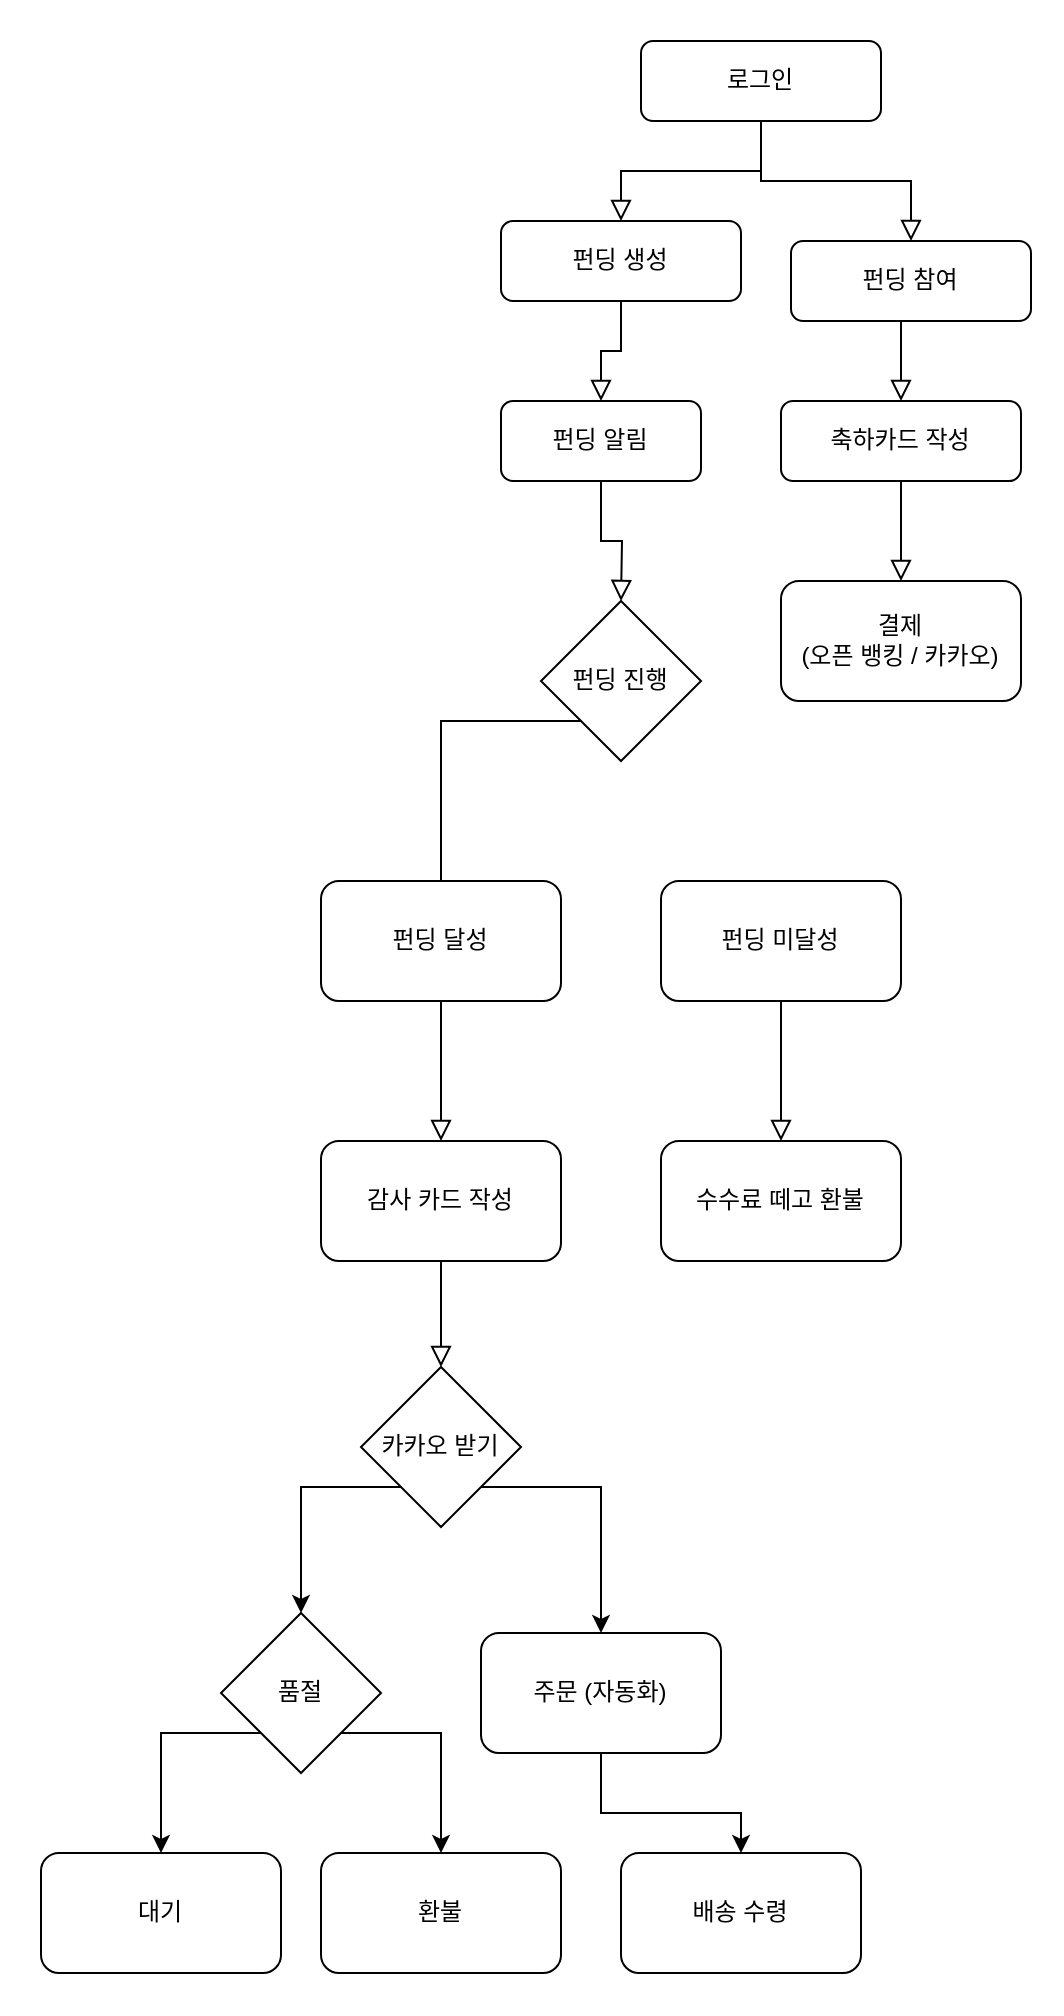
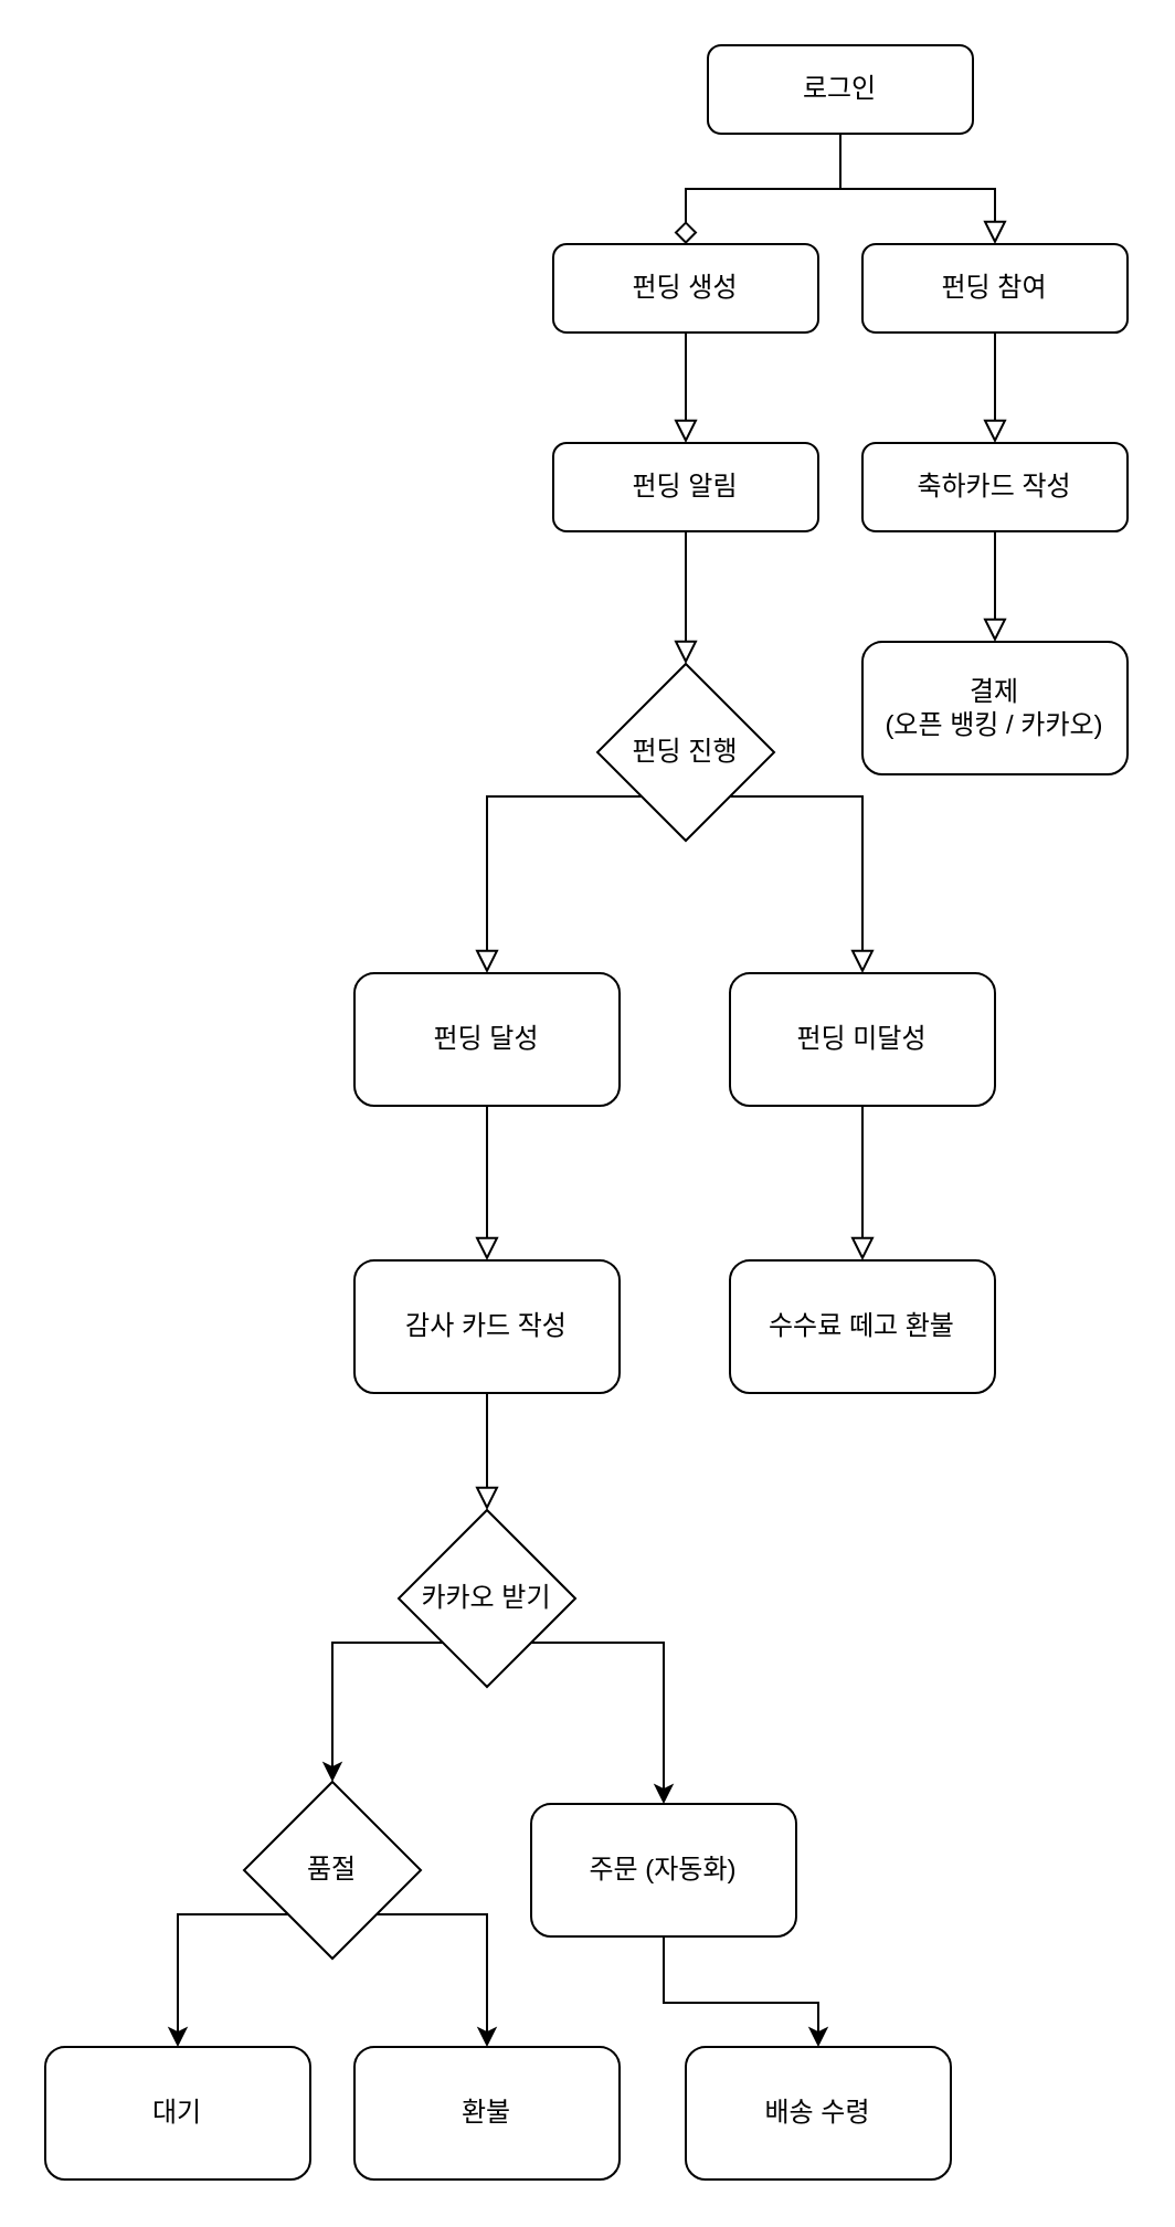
  <mxCell id="0" />
  <mxCell id="1" parent="0" />
- <mxCell id="2" value="" style="rounded=0;html=1;jettySize=auto;orthogonalLoop=1;fontSize=11;endArrow=block;endFill=0;endSize=8;strokeWidth=1;shadow=0;labelBackgroundColor=none;edgeStyle=orthogonalEdgeStyle;entryX=0.5;entryY=0;entryDx=0;entryDy=0;" parent="1" source="3" target="4" edge="1"><mxGeometry relative="1" as="geometry"><mxPoint x="380" y="110" as="targetPoint" /></mxGeometry></mxCell>
+ <mxCell id="2" value="" style="rounded=0;html=1;jettySize=auto;orthogonalLoop=1;fontSize=11;endArrow=diamond;endFill=0;endSize=8;strokeWidth=1;shadow=0;labelBackgroundColor=none;edgeStyle=orthogonalEdgeStyle;entryX=0.5;entryY=0;entryDx=0;entryDy=0;" parent="1" source="3" target="4" edge="1"><mxGeometry relative="1" as="geometry"><mxPoint x="380" y="110" as="targetPoint" /></mxGeometry></mxCell>
  <mxCell id="3" value="로그인" style="rounded=1;whiteSpace=wrap;html=1;fontSize=12;glass=0;strokeWidth=1;shadow=0;" parent="1" vertex="1"><mxGeometry x="320" y="20" width="120" height="40" as="geometry" /></mxCell>
  <mxCell id="4" value="펀딩 생성" style="rounded=1;whiteSpace=wrap;html=1;fontSize=12;glass=0;strokeWidth=1;shadow=0;" parent="1" vertex="1"><mxGeometry x="250" y="110" width="120" height="40" as="geometry" /></mxCell>
- <mxCell id="5" value="펀딩 참여" style="rounded=1;whiteSpace=wrap;html=1;fontSize=12;glass=0;strokeWidth=1;shadow=0;" vertex="1" parent="1"><mxGeometry x="395" y="120" width="120" height="40" as="geometry" /></mxCell>
+ <mxCell id="5" value="펀딩 참여" style="rounded=1;whiteSpace=wrap;html=1;fontSize=12;glass=0;strokeWidth=1;shadow=0;" vertex="1" parent="1"><mxGeometry x="390" y="110" width="120" height="40" as="geometry" /></mxCell>
  <mxCell id="6" value="" style="rounded=0;html=1;jettySize=auto;orthogonalLoop=1;fontSize=11;endArrow=block;endFill=0;endSize=8;strokeWidth=1;shadow=0;labelBackgroundColor=none;edgeStyle=orthogonalEdgeStyle;entryX=0.5;entryY=0;entryDx=0;entryDy=0;exitX=0.5;exitY=1;exitDx=0;exitDy=0;" edge="1" parent="1" source="3" target="5"><mxGeometry relative="1" as="geometry"><mxPoint x="390" y="70" as="sourcePoint" /><mxPoint x="320" y="120" as="targetPoint" /></mxGeometry></mxCell>
- <mxCell id="7" value="펀딩 알림" style="rounded=1;whiteSpace=wrap;html=1;fontSize=12;glass=0;strokeWidth=1;shadow=0;" vertex="1" parent="1"><mxGeometry x="250" y="200" width="100" height="40" as="geometry" /></mxCell>
+ <mxCell id="7" value="펀딩 알림" style="rounded=1;whiteSpace=wrap;html=1;fontSize=12;glass=0;strokeWidth=1;shadow=0;" vertex="1" parent="1"><mxGeometry x="250" y="200" width="120" height="40" as="geometry" /></mxCell>
  <mxCell id="8" value="" style="rounded=0;html=1;jettySize=auto;orthogonalLoop=1;fontSize=11;endArrow=block;endFill=0;endSize=8;strokeWidth=1;shadow=0;labelBackgroundColor=none;edgeStyle=orthogonalEdgeStyle;exitX=0.5;exitY=1;exitDx=0;exitDy=0;" edge="1" parent="1" source="4" target="7"><mxGeometry relative="1" as="geometry"><mxPoint x="390" y="70" as="sourcePoint" /><mxPoint x="320" y="120" as="targetPoint" /></mxGeometry></mxCell>
  <mxCell id="9" value="축하카드 작성" style="rounded=1;whiteSpace=wrap;html=1;fontSize=12;glass=0;strokeWidth=1;shadow=0;" vertex="1" parent="1"><mxGeometry x="390" y="200" width="120" height="40" as="geometry" /></mxCell>
  <mxCell id="10" value="" style="rounded=0;html=1;jettySize=auto;orthogonalLoop=1;fontSize=11;endArrow=block;endFill=0;endSize=8;strokeWidth=1;shadow=0;labelBackgroundColor=none;edgeStyle=orthogonalEdgeStyle;exitX=0.5;exitY=1;exitDx=0;exitDy=0;entryX=0.5;entryY=0;entryDx=0;entryDy=0;" edge="1" parent="1" source="5" target="9"><mxGeometry relative="1" as="geometry"><mxPoint x="445" y="157" as="sourcePoint" /><mxPoint x="445" y="207" as="targetPoint" /><Array as="points"><mxPoint x="450" y="180" /><mxPoint x="450" y="180" /></Array></mxGeometry></mxCell>
  <mxCell id="11" value="" style="rounded=0;html=1;jettySize=auto;orthogonalLoop=1;fontSize=11;endArrow=block;endFill=0;endSize=8;strokeWidth=1;shadow=0;labelBackgroundColor=none;edgeStyle=orthogonalEdgeStyle;exitX=0.5;exitY=1;exitDx=0;exitDy=0;entryX=0.5;entryY=0;entryDx=0;entryDy=0;" edge="1" parent="1" source="7"><mxGeometry relative="1" as="geometry"><mxPoint x="320" y="160" as="sourcePoint" /><mxPoint x="310" y="300" as="targetPoint" /></mxGeometry></mxCell>
  <mxCell id="12" value="펀딩 진행" style="rhombus;whiteSpace=wrap;html=1;" vertex="1" parent="1"><mxGeometry x="270" y="300" width="80" height="80" as="geometry" /></mxCell>
  <mxCell id="13" value="펀딩 미달성" style="rounded=1;whiteSpace=wrap;html=1;" vertex="1" parent="1"><mxGeometry x="330" y="440" width="120" height="60" as="geometry" /></mxCell>
  <mxCell id="14" value="카카오 받기" style="rhombus;whiteSpace=wrap;html=1;" vertex="1" parent="1"><mxGeometry x="180" y="683" width="80" height="80" as="geometry" /></mxCell>
- <mxCell id="15" value="" style="rounded=0;html=1;jettySize=auto;orthogonalLoop=1;fontSize=11;endArrow=none;endFill=0;endSize=8;strokeWidth=1;shadow=0;labelBackgroundColor=none;edgeStyle=orthogonalEdgeStyle;exitX=0;exitY=1;exitDx=0;exitDy=0;entryX=0.5;entryY=0;entryDx=0;entryDy=0;" edge="1" parent="1" source="12" target="19"><mxGeometry relative="1" as="geometry"><mxPoint x="320" y="250" as="sourcePoint" /><mxPoint x="220" y="430" as="targetPoint" /><Array as="points"><mxPoint x="220" y="360" /></Array></mxGeometry></mxCell>
+ <mxCell id="15" value="" style="rounded=0;html=1;jettySize=auto;orthogonalLoop=1;fontSize=11;endArrow=block;endFill=0;endSize=8;strokeWidth=1;shadow=0;labelBackgroundColor=none;edgeStyle=orthogonalEdgeStyle;exitX=0;exitY=1;exitDx=0;exitDy=0;entryX=0.5;entryY=0;entryDx=0;entryDy=0;" edge="1" parent="1" source="12" target="19"><mxGeometry relative="1" as="geometry"><mxPoint x="320" y="250" as="sourcePoint" /><mxPoint x="220" y="430" as="targetPoint" /><Array as="points"><mxPoint x="220" y="360" /></Array></mxGeometry></mxCell>
+ <mxCell id="16" value="" style="rounded=0;html=1;jettySize=auto;orthogonalLoop=1;fontSize=11;endArrow=block;endFill=0;endSize=8;strokeWidth=1;shadow=0;labelBackgroundColor=none;edgeStyle=orthogonalEdgeStyle;exitX=1;exitY=1;exitDx=0;exitDy=0;" edge="1" parent="1" source="12" target="13"><mxGeometry relative="1" as="geometry"><mxPoint x="300" y="370" as="sourcePoint" /><mxPoint x="230" y="440" as="targetPoint" /><Array as="points"><mxPoint x="390" y="360" /></Array></mxGeometry></mxCell>
  <mxCell id="17" value="수수료 떼고 환불" style="rounded=1;whiteSpace=wrap;html=1;" vertex="1" parent="1"><mxGeometry x="330" y="570" width="120" height="60" as="geometry" /></mxCell>
  <mxCell id="18" value="" style="rounded=0;html=1;jettySize=auto;orthogonalLoop=1;fontSize=11;endArrow=block;endFill=0;endSize=8;strokeWidth=1;shadow=0;labelBackgroundColor=none;edgeStyle=orthogonalEdgeStyle;entryX=0.5;entryY=0;entryDx=0;entryDy=0;" edge="1" parent="1" target="17"><mxGeometry relative="1" as="geometry"><mxPoint x="390" y="500" as="sourcePoint" /><mxPoint x="400" y="450" as="targetPoint" /><Array as="points"><mxPoint x="390" y="500" /><mxPoint x="390" y="500" /></Array></mxGeometry></mxCell>
  <mxCell id="19" value="펀딩 달성" style="rounded=1;whiteSpace=wrap;html=1;" vertex="1" parent="1"><mxGeometry y="440" width="120" height="60" as="geometry" x="160" /></mxCell>
  <mxCell id="20" value="" style="rounded=0;html=1;jettySize=auto;orthogonalLoop=1;fontSize=11;endArrow=block;endFill=0;endSize=8;strokeWidth=1;shadow=0;labelBackgroundColor=none;edgeStyle=orthogonalEdgeStyle;exitX=0.5;exitY=1;exitDx=0;exitDy=0;entryX=0.5;entryY=0;entryDx=0;entryDy=0;" edge="1" parent="1" source="19" target="33"><mxGeometry relative="1" as="geometry"><mxPoint x="270" y="525" as="sourcePoint" /><mxPoint x="220" y="560" as="targetPoint" /><Array as="points" /></mxGeometry></mxCell>
  <mxCell id="21" value="주문 (자동화)" style="rounded=1;whiteSpace=wrap;html=1;" vertex="1" parent="1"><mxGeometry x="240" y="816" width="120" height="60" as="geometry" /></mxCell>
  <mxCell id="22" value="품절" style="rhombus;whiteSpace=wrap;html=1;" vertex="1" parent="1"><mxGeometry x="110" y="806" width="80" height="80" as="geometry" /></mxCell>
  <mxCell id="23" value="" style="endArrow=classic;html=1;rounded=0;entryX=0.5;entryY=0;entryDx=0;entryDy=0;exitX=0;exitY=1;exitDx=0;exitDy=0;" edge="1" parent="1" source="14" target="22"><mxGeometry width="50" height="50" relative="1" as="geometry"><mxPoint x="360" y="803" as="sourcePoint" /><mxPoint x="410" y="753" as="targetPoint" /><Array as="points"><mxPoint x="150" y="743" /></Array></mxGeometry></mxCell>
  <mxCell id="24" value="" style="endArrow=classic;html=1;rounded=0;entryX=0.5;entryY=0;entryDx=0;entryDy=0;exitX=1;exitY=1;exitDx=0;exitDy=0;" edge="1" parent="1" source="14" target="21"><mxGeometry width="50" height="50" relative="1" as="geometry"><mxPoint x="210" y="673" as="sourcePoint" /><mxPoint x="180" y="743" as="targetPoint" /><Array as="points"><mxPoint x="300" y="743" /></Array></mxGeometry></mxCell>
  <mxCell id="25" value="환불" style="rounded=1;whiteSpace=wrap;html=1;" vertex="1" parent="1"><mxGeometry y="926" width="120" height="60" as="geometry" x="160" /></mxCell>
  <mxCell id="26" value="대기" style="rounded=1;whiteSpace=wrap;html=1;" vertex="1" parent="1"><mxGeometry x="20" y="926" width="120" height="60" as="geometry" /></mxCell>
  <mxCell id="27" value="" style="endArrow=classic;html=1;rounded=0;exitX=0;exitY=1;exitDx=0;exitDy=0;entryX=0.5;entryY=0;entryDx=0;entryDy=0;" edge="1" parent="1" source="22" target="26"><mxGeometry width="50" height="50" relative="1" as="geometry"><mxPoint x="180" y="876" as="sourcePoint" /><mxPoint x="213.333" y="936" as="targetPoint" /><Array as="points"><mxPoint x="80" y="866" /></Array></mxGeometry></mxCell>
  <mxCell id="28" value="" style="endArrow=classic;html=1;rounded=0;exitX=1;exitY=1;exitDx=0;exitDy=0;entryX=0.5;entryY=0;entryDx=0;entryDy=0;" edge="1" parent="1" source="22" target="25"><mxGeometry width="50" height="50" relative="1" as="geometry"><mxPoint x="170" y="866" as="sourcePoint" /><mxPoint x="203" y="926" as="targetPoint" /><Array as="points"><mxPoint x="220" y="866" /></Array></mxGeometry></mxCell>
  <mxCell id="29" value="" style="endArrow=classic;html=1;rounded=0;exitX=0.5;exitY=1;exitDx=0;exitDy=0;entryX=0.5;entryY=0;entryDx=0;entryDy=0;" edge="1" parent="1" source="21" target="30"><mxGeometry width="50" height="50" relative="1" as="geometry"><mxPoint x="310" y="876" as="sourcePoint" /><mxPoint x="343.333" y="936" as="targetPoint" /><Array as="points"><mxPoint x="300" y="906" /><mxPoint x="340" y="906" /><mxPoint x="370" y="906" /></Array></mxGeometry></mxCell>
  <mxCell id="30" value="배송 수령" style="rounded=1;whiteSpace=wrap;html=1;" vertex="1" parent="1"><mxGeometry x="310" y="926" width="120" height="60" as="geometry" /></mxCell>
  <mxCell id="31" value="결제&lt;br&gt;(오픈 뱅킹 / 카카오)" style="rounded=1;whiteSpace=wrap;html=1;" vertex="1" parent="1"><mxGeometry x="390" y="290" width="120" height="60" as="geometry" /></mxCell>
  <mxCell id="32" value="" style="rounded=0;html=1;jettySize=auto;orthogonalLoop=1;fontSize=11;endArrow=block;endFill=0;endSize=8;strokeWidth=1;shadow=0;labelBackgroundColor=none;edgeStyle=orthogonalEdgeStyle;" edge="1" parent="1"><mxGeometry relative="1" as="geometry"><mxPoint x="449" y="240" as="sourcePoint" /><mxPoint x="450" y="290" as="targetPoint" /><Array as="points"><mxPoint x="450" y="240" /></Array></mxGeometry></mxCell>
  <mxCell id="33" value="감사 카드 작성" style="rounded=1;whiteSpace=wrap;html=1;" vertex="1" parent="1"><mxGeometry y="570" width="120" height="60" as="geometry" x="160" /></mxCell>
  <mxCell id="34" value="" style="rounded=0;html=1;jettySize=auto;orthogonalLoop=1;fontSize=11;endArrow=block;endFill=0;endSize=8;strokeWidth=1;shadow=0;labelBackgroundColor=none;edgeStyle=orthogonalEdgeStyle;exitX=0.5;exitY=1;exitDx=0;exitDy=0;entryX=0.5;entryY=0;entryDx=0;entryDy=0;" edge="1" parent="1" source="33" target="14"><mxGeometry relative="1" as="geometry"><mxPoint x="222" y="607" as="sourcePoint" /><mxPoint x="220" y="680" as="targetPoint" /><Array as="points" /></mxGeometry></mxCell>
